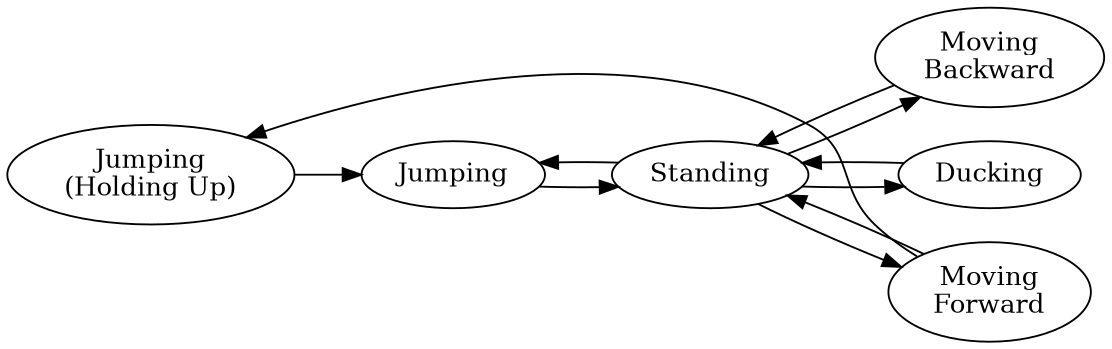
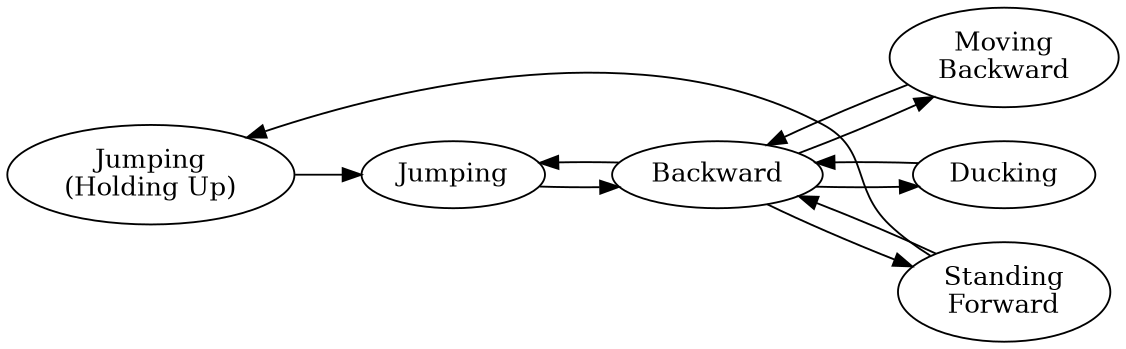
  digraph {
    rankdir=LR
-   n1 [label="Moving\nForward"]
+   n1 [label="Standing\nForward"]
    n2 [label="Moving\nBackward"]
    Ducking
-   Standing
+   Standing [label=Backward]
    n5 [label="Jumping\n(Holding Up)"]
    Jumping
    subgraph sub_1 {
      rank=same
      n1
      n2
      Ducking
    }
    n1 -> Standing [constraint=false]
    n1 -> n5 [constraint=false]
    n2 -> Ducking [style=invis]
    n2 -> Standing [constraint=false]
    Ducking -> n1 [style=invis]
    Ducking -> Standing [constraint=false]
    Standing -> n1
    Standing -> n2
    Standing -> Ducking
    Standing -> Jumping [constraint=false]
    n5 -> Jumping
    Jumping -> Standing
  }
